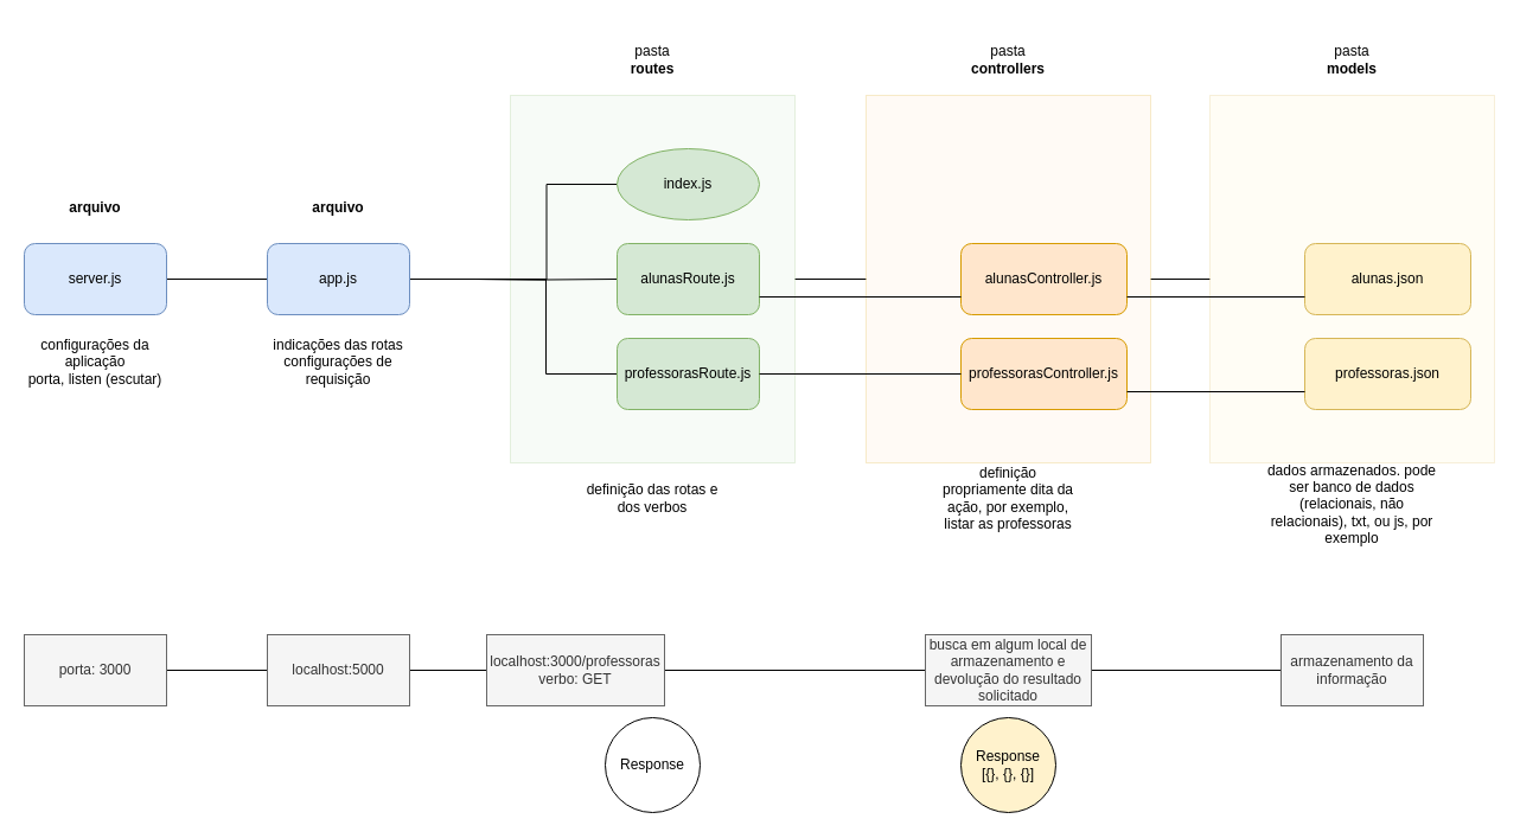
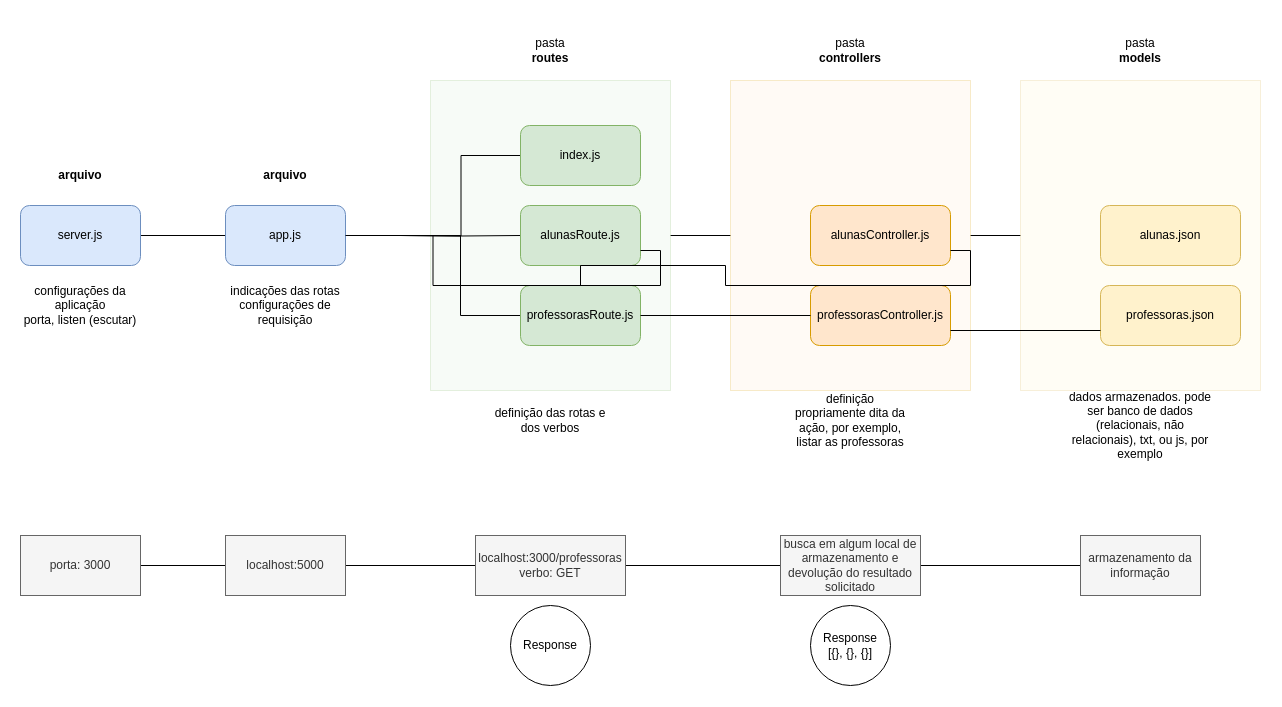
  <mxCell id="0" />
  <mxCell id="1" parent="0" />
  <mxCell id="2" style="edgeStyle=orthogonalEdgeStyle;rounded=0;orthogonalLoop=1;jettySize=auto;html=1;entryX=0;entryY=0.5;entryDx=0;entryDy=0;endArrow=none;endFill=0;" parent="1" source="3" target="26" edge="1"><mxGeometry relative="1" as="geometry" /></mxCell>
  <mxCell id="3" value="" style="rounded=0;whiteSpace=wrap;html=1;fillColor=#d5e8d4;strokeColor=#82b366;opacity=20;" parent="1" vertex="1"><mxGeometry x="430" y="80" width="240" height="310" as="geometry" /></mxCell>
  <mxCell id="4" value="" style="edgeStyle=orthogonalEdgeStyle;rounded=0;orthogonalLoop=1;jettySize=auto;html=1;endArrow=none;endFill=0;" parent="1" source="5" target="9" edge="1"><mxGeometry relative="1" as="geometry" /></mxCell>
  <mxCell id="5" value="server.js" style="rounded=1;whiteSpace=wrap;html=1;fillColor=#dae8fc;strokeColor=#6c8ebf;" parent="1" vertex="1"><mxGeometry x="20" y="205" width="120" height="60" as="geometry" /></mxCell>
  <mxCell id="6" value="" style="edgeStyle=orthogonalEdgeStyle;rounded=0;orthogonalLoop=1;jettySize=auto;html=1;endArrow=none;endFill=0;entryX=0;entryY=0.5;entryDx=0;entryDy=0;" parent="1" target="10" edge="1"><mxGeometry relative="1" as="geometry"><mxPoint x="400" y="235" as="sourcePoint" /></mxGeometry></mxCell>
  <mxCell id="7" style="edgeStyle=orthogonalEdgeStyle;rounded=0;orthogonalLoop=1;jettySize=auto;html=1;entryX=0;entryY=0.5;entryDx=0;entryDy=0;endArrow=none;endFill=0;" parent="1" target="13" edge="1"><mxGeometry relative="1" as="geometry"><mxPoint x="400" y="235" as="sourcePoint" /></mxGeometry></mxCell>
  <mxCell id="8" style="edgeStyle=orthogonalEdgeStyle;rounded=0;orthogonalLoop=1;jettySize=auto;html=1;entryX=0;entryY=0.5;entryDx=0;entryDy=0;endArrow=none;endFill=0;exitX=1;exitY=0.5;exitDx=0;exitDy=0;" parent="1" source="9" target="14" edge="1"><mxGeometry relative="1" as="geometry"><mxPoint x="400" y="235" as="sourcePoint" /><Array as="points"><mxPoint x="460" y="235" /><mxPoint x="460" y="315" /></Array></mxGeometry></mxCell>
  <mxCell id="9" value="app.js" style="rounded=1;whiteSpace=wrap;html=1;fillColor=#dae8fc;strokeColor=#6c8ebf;" parent="1" vertex="1"><mxGeometry x="225" y="205" width="120" height="60" as="geometry" /></mxCell>
- <mxCell id="10" value="index.js" style="ellipse;whiteSpace=wrap;html=1;fillColor=#d5e8d4;strokeColor=#82b366;" parent="1" vertex="1"><mxGeometry x="520" y="125" width="120" height="60" as="geometry" /></mxCell>
+ <mxCell id="10" value="index.js" style="rounded=1;whiteSpace=wrap;html=1;fillColor=#d5e8d4;strokeColor=#82b366;" parent="1" vertex="1"><mxGeometry x="520" y="125" width="120" height="60" as="geometry" /></mxCell>
  <mxCell id="11" value="configurações da aplicação&lt;br&gt;porta, listen (escutar)" style="text;html=1;strokeColor=none;fillColor=none;align=center;verticalAlign=middle;whiteSpace=wrap;rounded=0;" parent="1" vertex="1"><mxGeometry x="20" y="275" width="120" height="60" as="geometry" /></mxCell>
  <mxCell id="12" value="indicações das rotas&lt;br&gt;configurações de requisição" style="text;html=1;strokeColor=none;fillColor=none;align=center;verticalAlign=middle;whiteSpace=wrap;rounded=0;" parent="1" vertex="1"><mxGeometry x="225" y="275" width="120" height="60" as="geometry" /></mxCell>
  <mxCell id="13" value="alunasRoute.js" style="rounded=1;whiteSpace=wrap;html=1;fillColor=#d5e8d4;strokeColor=#82b366;" parent="1" vertex="1"><mxGeometry x="520" y="205" width="120" height="60" as="geometry" /></mxCell>
  <mxCell id="14" value="professorasRoute.js" style="rounded=1;whiteSpace=wrap;html=1;fillColor=#d5e8d4;strokeColor=#82b366;" parent="1" vertex="1"><mxGeometry x="520" y="285" width="120" height="60" as="geometry" /></mxCell>
  <mxCell id="15" value="pasta&lt;br&gt;&lt;b&gt;routes&lt;/b&gt;" style="text;html=1;strokeColor=none;fillColor=none;align=center;verticalAlign=middle;whiteSpace=wrap;rounded=0;" parent="1" vertex="1"><mxGeometry x="490" y="20" width="120" height="60" as="geometry" /></mxCell>
  <mxCell id="16" value="&lt;b&gt;arquivo&lt;/b&gt;" style="text;html=1;strokeColor=none;fillColor=none;align=center;verticalAlign=middle;whiteSpace=wrap;rounded=0;" parent="1" vertex="1"><mxGeometry x="20" y="145" width="120" height="60" as="geometry" /></mxCell>
  <mxCell id="17" value="&lt;b&gt;arquivo&lt;/b&gt;" style="text;html=1;strokeColor=none;fillColor=none;align=center;verticalAlign=middle;whiteSpace=wrap;rounded=0;" parent="1" vertex="1"><mxGeometry x="225" y="145" width="120" height="60" as="geometry" /></mxCell>
  <mxCell id="18" style="edgeStyle=orthogonalEdgeStyle;rounded=0;orthogonalLoop=1;jettySize=auto;html=1;endArrow=none;endFill=0;" parent="1" source="19" target="21" edge="1"><mxGeometry relative="1" as="geometry" /></mxCell>
  <mxCell id="19" value="porta: 3000" style="text;html=1;strokeColor=#666666;fillColor=#f5f5f5;align=center;verticalAlign=middle;whiteSpace=wrap;rounded=0;fontColor=#333333;" parent="1" vertex="1"><mxGeometry x="20" y="535" width="120" height="60" as="geometry" /></mxCell>
  <mxCell id="20" style="edgeStyle=orthogonalEdgeStyle;rounded=0;orthogonalLoop=1;jettySize=auto;html=1;endArrow=none;endFill=0;" parent="1" source="21" target="24" edge="1"><mxGeometry relative="1" as="geometry" /></mxCell>
  <mxCell id="21" value="localhost:5000" style="text;html=1;strokeColor=#666666;fillColor=#f5f5f5;align=center;verticalAlign=middle;whiteSpace=wrap;rounded=0;fontColor=#333333;" parent="1" vertex="1"><mxGeometry x="225" y="535" width="120" height="60" as="geometry" /></mxCell>
  <mxCell id="22" value="definição das rotas e dos verbos" style="text;html=1;strokeColor=none;fillColor=none;align=center;verticalAlign=middle;whiteSpace=wrap;rounded=0;" parent="1" vertex="1"><mxGeometry x="490" y="390" width="120" height="60" as="geometry" /></mxCell>
  <mxCell id="23" style="edgeStyle=orthogonalEdgeStyle;rounded=0;orthogonalLoop=1;jettySize=auto;html=1;entryX=0;entryY=0.5;entryDx=0;entryDy=0;endArrow=none;endFill=0;" parent="1" source="24" target="33" edge="1"><mxGeometry relative="1" as="geometry" /></mxCell>
- <mxCell id="24" value="localhost:3000/professoras&lt;br&gt;verbo: GET" style="text;html=1;strokeColor=#666666;fillColor=#f5f5f5;align=center;verticalAlign=middle;whiteSpace=wrap;rounded=0;fontColor=#333333;" parent="1" vertex="1"><mxGeometry x="410" y="535" width="150" height="60" as="geometry" /></mxCell>
+ <mxCell id="24" value="localhost:3000/professoras&lt;br&gt;verbo: GET" style="text;html=1;strokeColor=#666666;fillColor=#f5f5f5;align=center;verticalAlign=middle;whiteSpace=wrap;rounded=0;fontColor=#333333;" parent="1" vertex="1"><mxGeometry x="475" y="535" width="150" height="60" as="geometry" /></mxCell>
  <mxCell id="25" style="edgeStyle=orthogonalEdgeStyle;rounded=0;orthogonalLoop=1;jettySize=auto;html=1;entryX=0;entryY=0.5;entryDx=0;entryDy=0;endArrow=none;endFill=0;" parent="1" source="26" target="35" edge="1"><mxGeometry relative="1" as="geometry" /></mxCell>
  <mxCell id="26" value="" style="rounded=0;whiteSpace=wrap;html=1;fillColor=#ffe6cc;strokeColor=#d79b00;opacity=20;" parent="1" vertex="1"><mxGeometry x="730" y="80" width="240" height="310" as="geometry" /></mxCell>
  <mxCell id="27" value="alunasController.js" style="rounded=1;whiteSpace=wrap;html=1;fillColor=#ffe6cc;strokeColor=#d79b00;" parent="1" vertex="1"><mxGeometry x="810" y="205" width="140" height="60" as="geometry" /></mxCell>
  <mxCell id="28" value="professorasController.js" style="rounded=1;whiteSpace=wrap;html=1;fillColor=#ffe6cc;strokeColor=#d79b00;" parent="1" vertex="1"><mxGeometry x="810" y="285" width="140" height="60" as="geometry" /></mxCell>
  <mxCell id="29" value="pasta&lt;br&gt;&lt;b&gt;controllers&lt;/b&gt;" style="text;html=1;strokeColor=none;fillColor=none;align=center;verticalAlign=middle;whiteSpace=wrap;rounded=0;" parent="1" vertex="1"><mxGeometry x="790" y="20" width="120" height="60" as="geometry" /></mxCell>
  <mxCell id="30" value="definição propriamente dita da ação, por exemplo, listar as professoras" style="text;html=1;strokeColor=none;fillColor=none;align=center;verticalAlign=middle;whiteSpace=wrap;rounded=0;" parent="1" vertex="1"><mxGeometry x="790" y="390" width="120" height="60" as="geometry" /></mxCell>
  <mxCell id="31" style="edgeStyle=orthogonalEdgeStyle;rounded=0;orthogonalLoop=1;jettySize=auto;html=1;entryX=0;entryY=0.5;entryDx=0;entryDy=0;endArrow=none;endFill=0;exitX=1;exitY=0.5;exitDx=0;exitDy=0;" parent="1" source="14" target="28" edge="1"><mxGeometry relative="1" as="geometry"><mxPoint x="660" y="455" as="sourcePoint" /><mxPoint x="720" y="455" as="targetPoint" /></mxGeometry></mxCell>
  <mxCell id="32" style="edgeStyle=orthogonalEdgeStyle;rounded=0;orthogonalLoop=1;jettySize=auto;html=1;endArrow=none;endFill=0;" parent="1" source="33" target="42" edge="1"><mxGeometry relative="1" as="geometry" /></mxCell>
  <mxCell id="33" value="busca em algum local de armazenamento e&lt;br&gt;devolução do resultado solicitado" style="text;html=1;strokeColor=#666666;fillColor=#f5f5f5;align=center;verticalAlign=middle;whiteSpace=wrap;rounded=0;fontColor=#333333;" parent="1" vertex="1"><mxGeometry x="780" y="535" width="140" height="60" as="geometry" /></mxCell>
- <mxCell id="34" style="edgeStyle=orthogonalEdgeStyle;rounded=0;orthogonalLoop=1;jettySize=auto;html=1;entryX=0;entryY=0.75;entryDx=0;entryDy=0;endArrow=none;endFill=0;exitX=1;exitY=0.75;exitDx=0;exitDy=0;" parent="1" source="13" target="27" edge="1"><mxGeometry relative="1" as="geometry"><mxPoint x="660" y="525" as="sourcePoint" /><mxPoint x="720" y="525" as="targetPoint" /></mxGeometry></mxCell>
+ <mxCell id="34" style="edgeStyle=orthogonalEdgeStyle;rounded=0;orthogonalLoop=1;jettySize=auto;html=1;endArrow=none;endFill=0;exitX=1;exitY=0.75;exitDx=0;exitDy=0;" parent="1" source="13" target="9" edge="1"><mxGeometry relative="1" as="geometry"><mxPoint x="660" y="525" as="sourcePoint" /><mxPoint x="720" y="525" as="targetPoint" /></mxGeometry></mxCell>
  <mxCell id="35" value="" style="rounded=0;whiteSpace=wrap;html=1;fillColor=#fff2cc;strokeColor=#d6b656;opacity=20;" parent="1" vertex="1"><mxGeometry x="1020" y="80" width="240" height="310" as="geometry" /></mxCell>
  <mxCell id="36" value="alunas.json" style="rounded=1;whiteSpace=wrap;html=1;fillColor=#fff2cc;strokeColor=#d6b656;" parent="1" vertex="1"><mxGeometry x="1100" y="205" width="140" height="60" as="geometry" /></mxCell>
  <mxCell id="37" value="professoras.json" style="rounded=1;whiteSpace=wrap;html=1;fillColor=#fff2cc;strokeColor=#d6b656;" parent="1" vertex="1"><mxGeometry x="1100" y="285" width="140" height="60" as="geometry" /></mxCell>
  <mxCell id="38" value="pasta&lt;br&gt;&lt;b&gt;models&lt;/b&gt;" style="text;html=1;strokeColor=none;fillColor=none;align=center;verticalAlign=middle;whiteSpace=wrap;rounded=0;" parent="1" vertex="1"><mxGeometry x="1080" y="20" width="120" height="60" as="geometry" /></mxCell>
- <mxCell id="39" style="edgeStyle=orthogonalEdgeStyle;rounded=0;orthogonalLoop=1;jettySize=auto;html=1;entryX=0;entryY=0.75;entryDx=0;entryDy=0;endArrow=none;endFill=0;exitX=1;exitY=0.75;exitDx=0;exitDy=0;" parent="1" source="27" target="36" edge="1"><mxGeometry relative="1" as="geometry"><mxPoint x="1015" y="415" as="sourcePoint" /><mxPoint x="1185" y="415" as="targetPoint" /></mxGeometry></mxCell>
+ <mxCell id="39" style="edgeStyle=orthogonalEdgeStyle;rounded=0;orthogonalLoop=1;jettySize=auto;html=1;endArrow=none;endFill=0;exitX=1;exitY=0.75;exitDx=0;exitDy=0;" parent="1" source="27" target="14" edge="1"><mxGeometry relative="1" as="geometry"><mxPoint x="1015" y="415" as="sourcePoint" /><mxPoint x="1185" y="415" as="targetPoint" /></mxGeometry></mxCell>
  <mxCell id="40" style="edgeStyle=orthogonalEdgeStyle;rounded=0;orthogonalLoop=1;jettySize=auto;html=1;entryX=0;entryY=0.75;entryDx=0;entryDy=0;endArrow=none;endFill=0;exitX=1;exitY=0.75;exitDx=0;exitDy=0;" parent="1" source="28" target="37" edge="1"><mxGeometry relative="1" as="geometry"><mxPoint x="960" y="435" as="sourcePoint" /><mxPoint x="1110" y="435" as="targetPoint" /></mxGeometry></mxCell>
  <mxCell id="41" value="dados armazenados. pode ser banco de dados (relacionais, não relacionais), txt, ou js, por exemplo" style="text;html=1;strokeColor=none;fillColor=none;align=center;verticalAlign=middle;whiteSpace=wrap;rounded=0;" parent="1" vertex="1"><mxGeometry x="1065" y="390" width="150" height="70" as="geometry" /></mxCell>
  <mxCell id="42" value="armazenamento da informação" style="text;html=1;strokeColor=#666666;fillColor=#f5f5f5;align=center;verticalAlign=middle;whiteSpace=wrap;rounded=0;fontColor=#333333;" parent="1" vertex="1"><mxGeometry x="1080" y="535" width="120" height="60" as="geometry" /></mxCell>
  <mxCell id="43" value="Response" style="ellipse;whiteSpace=wrap;html=1;aspect=fixed;" vertex="1" parent="1"><mxGeometry x="510" y="605" width="80" height="80" as="geometry" /></mxCell>
- <mxCell id="44" value="Response&lt;br&gt;[{}, {}, {}]" style="ellipse;whiteSpace=wrap;html=1;aspect=fixed;fillColor=#fff2cc;" vertex="1" parent="1"><mxGeometry x="810" y="605" width="80" height="80" as="geometry" /></mxCell>
+ <mxCell id="44" value="Response&lt;br&gt;[{}, {}, {}]" style="ellipse;whiteSpace=wrap;html=1;aspect=fixed;" vertex="1" parent="1"><mxGeometry x="810" y="605" width="80" height="80" as="geometry" /></mxCell>
